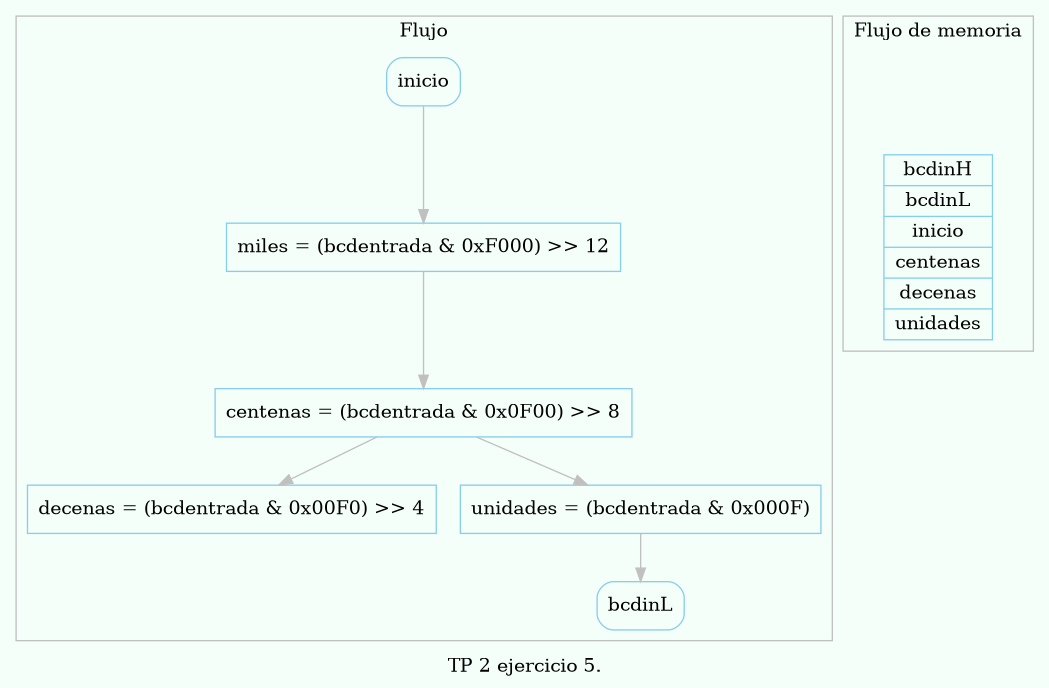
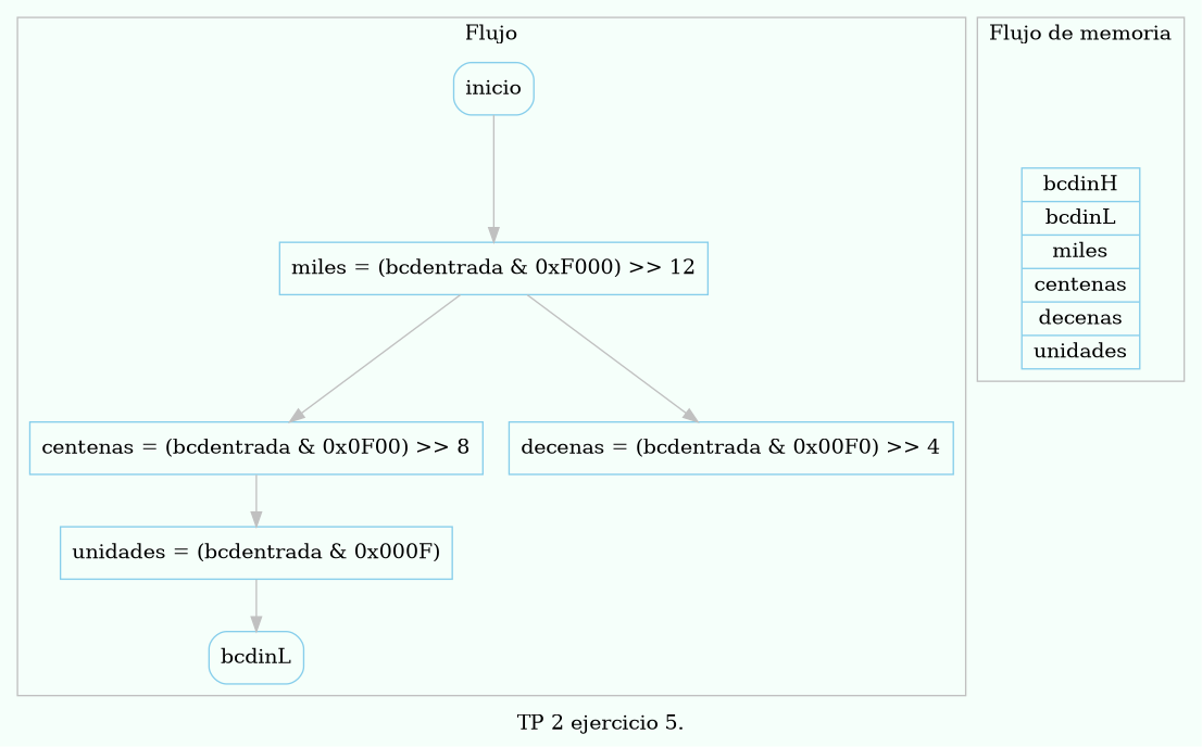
  digraph {
    bgcolor=mintcream
    color=gray
    label="TP 2 ejercicio 5."
    labelloc=bc
    node [color=skyblue shape=box]
    edge [color=gray]
    inicio [style=rounded]
    n2 [label="miles = (bcdentrada & 0xF000) >> 12"]
    n3 [label=bcdinL style=rounded]
    n4 [label="centenas = (bcdentrada & 0x0F00) >> 8"]
    n5 [label="decenas = (bcdentrada & 0x00F0) >> 4"]
    n6 [label="unidades = (bcdentrada & 0x000F)"]
    l1 [shape=none style=invis]
-   n8 [label="{bcdinH | bcdinL | inicio | centenas | decenas | unidades}" shape=record]
+   n8 [label="{bcdinH | bcdinL | miles | centenas | decenas | unidades}" shape=record]
    subgraph cluster_1 {
      label=Flujo
      labelloc=tc
      inicio
      n2
      n3
      n4
      n5
      n6
    }
    subgraph cluster_2 {
      label="Flujo de memoria"
      labelloc=tc
      l1
      n8
    }
    inicio -> n2
    n2 -> n4
-   n4 -> n5
+   n2 -> n5
    n4 -> n6
    n6 -> n3
    l1 -> n8 [style=invis]
  }
